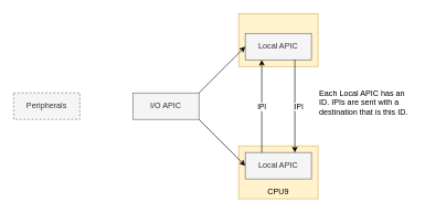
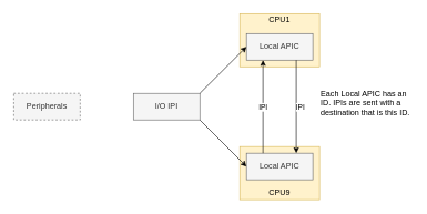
  <mxCell id="0" />
  <mxCell id="1" parent="0" />
  <mxCell id="2" value="Peripherals" style="rounded=0;whiteSpace=wrap;html=1;fillColor=#f5f5f5;strokeColor=#666666;fontColor=#333333;dashed=1;" vertex="1" parent="1"><mxGeometry x="20" y="140" width="100" height="40" as="geometry" /></mxCell>
- <mxCell id="3" value="I/O APIC" style="rounded=0;whiteSpace=wrap;html=1;fillColor=#f5f5f5;strokeColor=#666666;fontColor=#333333;" vertex="1" parent="1"><mxGeometry x="200" y="140" width="100" height="40" as="geometry" /></mxCell>
+ <mxCell id="3" value="I/O IPI" style="rounded=0;whiteSpace=wrap;html=1;fillColor=#f5f5f5;strokeColor=#666666;fontColor=#333333;" vertex="1" parent="1"><mxGeometry x="200" y="140" width="100" height="40" as="geometry" /></mxCell>
  <mxCell id="4" value="&lt;div align=&quot;center&quot;&gt;&lt;br&gt;&lt;/div&gt;" style="rounded=0;whiteSpace=wrap;html=1;fillColor=#fff2cc;strokeColor=#d6b656;" vertex="1" parent="1"><mxGeometry x="360" y="20" width="120" height="80" as="geometry" /></mxCell>
  <mxCell id="5" value="Local APIC" style="rounded=0;whiteSpace=wrap;html=1;fillColor=#f5f5f5;strokeColor=#666666;fontColor=#333333;" vertex="1" parent="1"><mxGeometry x="370" y="50" width="100" height="40" as="geometry" /></mxCell>
+ <mxCell id="6" value="CPU1" style="text;html=1;strokeColor=none;fillColor=none;align=center;verticalAlign=middle;whiteSpace=wrap;rounded=0;" vertex="1" parent="1"><mxGeometry x="400" y="20" width="40" height="20" as="geometry" /></mxCell>
  <mxCell id="7" value="&lt;div align=&quot;center&quot;&gt;&lt;br&gt;&lt;/div&gt;" style="rounded=0;whiteSpace=wrap;html=1;fillColor=#fff2cc;strokeColor=#d6b656;" vertex="1" parent="1"><mxGeometry x="360" y="220" width="120" height="80" as="geometry" /></mxCell>
  <mxCell id="8" value="Local APIC" style="rounded=0;whiteSpace=wrap;html=1;fillColor=#f5f5f5;strokeColor=#666666;fontColor=#333333;" vertex="1" parent="1"><mxGeometry x="370" y="230" width="100" height="40" as="geometry" /></mxCell>
  <mxCell id="9" value="CPU9" style="text;html=1;strokeColor=none;fillColor=none;align=center;verticalAlign=middle;whiteSpace=wrap;rounded=0;" vertex="1" parent="1"><mxGeometry x="400" y="280" width="40" height="20" as="geometry" /></mxCell>
  <mxCell id="10" value="" style="endArrow=classic;html=1;entryX=0;entryY=0.5;entryDx=0;entryDy=0;exitX=1;exitY=0;exitDx=0;exitDy=0;" edge="1" parent="1" source="3" target="5"><mxGeometry width="50" height="50" relative="1" as="geometry"><mxPoint x="320" y="310" as="sourcePoint" /><mxPoint x="370" y="260" as="targetPoint" /></mxGeometry></mxCell>
  <mxCell id="11" value="" style="endArrow=classic;html=1;entryX=0;entryY=0.5;entryDx=0;entryDy=0;exitX=1;exitY=1;exitDx=0;exitDy=0;" edge="1" parent="1" source="3" target="8"><mxGeometry width="50" height="50" relative="1" as="geometry"><mxPoint x="320" y="310" as="sourcePoint" /><mxPoint x="370" y="260" as="targetPoint" /></mxGeometry></mxCell>
  <mxCell id="12" value="" style="endArrow=classic;html=1;entryX=0.25;entryY=1;entryDx=0;entryDy=0;exitX=0.25;exitY=0;exitDx=0;exitDy=0;" edge="1" parent="1" source="8" target="5"><mxGeometry width="50" height="50" relative="1" as="geometry"><mxPoint x="320" y="300" as="sourcePoint" /><mxPoint x="370" y="250" as="targetPoint" /></mxGeometry></mxCell>
  <mxCell id="13" value="IPI" style="edgeLabel;html=1;align=center;verticalAlign=middle;resizable=0;points=[];" vertex="1" connectable="0" parent="12"><mxGeometry x="-0.157" y="1" relative="1" as="geometry"><mxPoint y="-11" as="offset" /></mxGeometry></mxCell>
  <mxCell id="14" value="" style="endArrow=classic;html=1;exitX=0.75;exitY=1;exitDx=0;exitDy=0;entryX=0.75;entryY=0;entryDx=0;entryDy=0;" edge="1" parent="1" source="5" target="8"><mxGeometry width="50" height="50" relative="1" as="geometry"><mxPoint x="320" y="300" as="sourcePoint" /><mxPoint x="370" y="250" as="targetPoint" /></mxGeometry></mxCell>
  <mxCell id="15" value="IPI" style="edgeLabel;html=1;align=center;verticalAlign=middle;resizable=0;points=[];" vertex="1" connectable="0" parent="14"><mxGeometry x="-0.214" y="-1" relative="1" as="geometry"><mxPoint x="6" y="15" as="offset" /></mxGeometry></mxCell>
  <mxCell id="16" value="Each Local APIC has an ID. IPIs are sent with a destination that is this ID." style="text;html=1;strokeColor=none;fillColor=none;align=left;verticalAlign=middle;whiteSpace=wrap;rounded=0;" vertex="1" parent="1"><mxGeometry x="480" y="130" width="140" height="50" as="geometry" /></mxCell>
